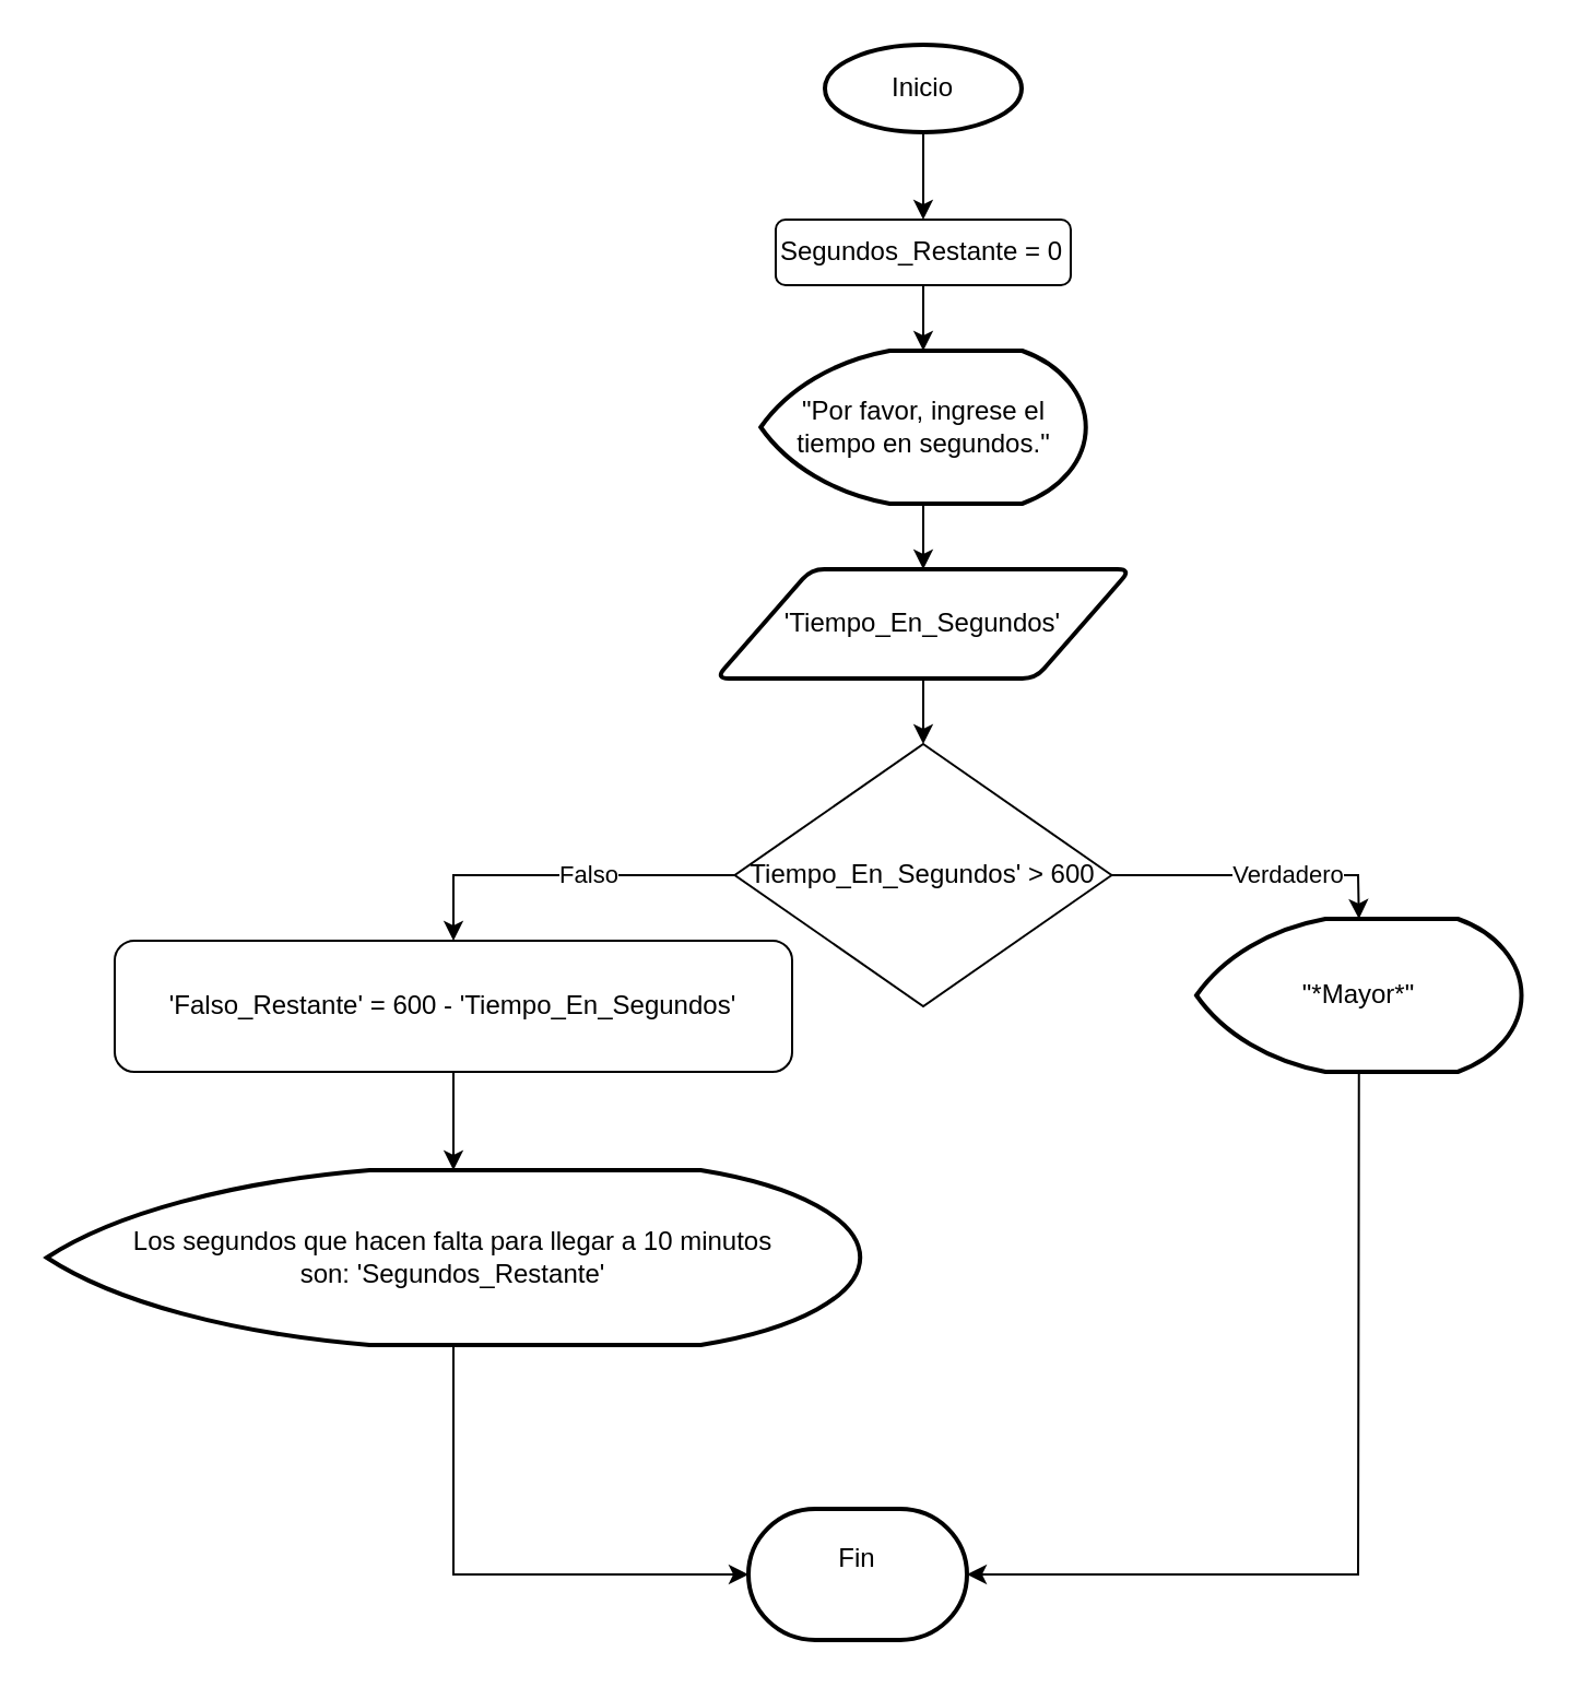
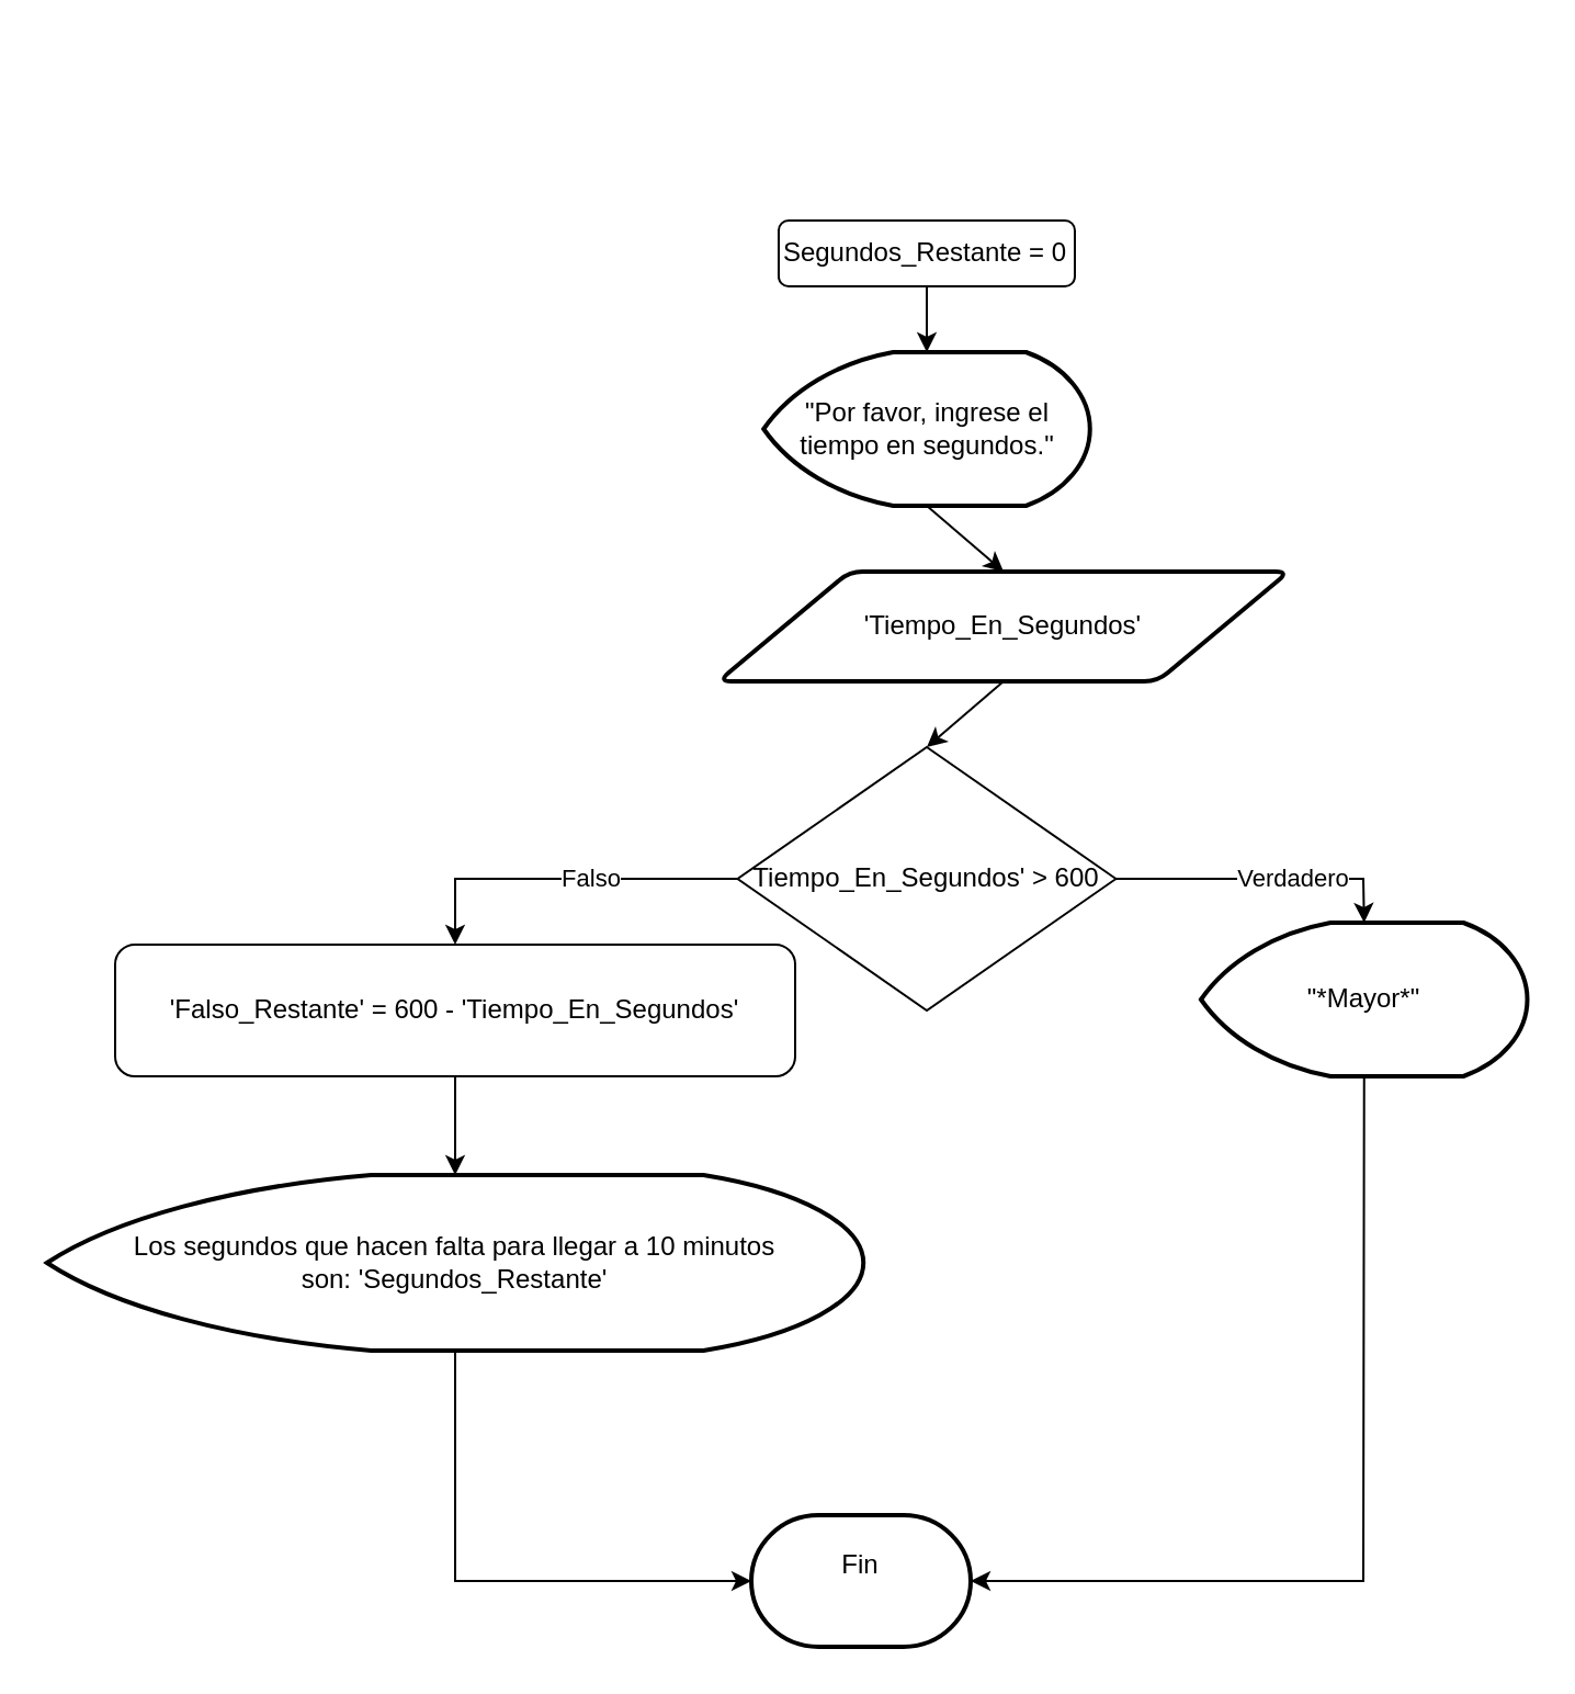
  <mxCell id="0" />
  <mxCell id="1" parent="0" />
- <mxCell id="2" style="edgeStyle=none;rounded=0;orthogonalLoop=1;jettySize=auto;html=1;" edge="1" parent="1" source="4" target="3"><mxGeometry relative="1" as="geometry"><mxPoint x="422" y="80" as="sourcePoint" /></mxGeometry></mxCell>
  <mxCell id="3" value="Segundos_Restante = 0" style="rounded=1;whiteSpace=wrap;html=1;" vertex="1" parent="1"><mxGeometry x="354.49" y="100" width="135" height="30" as="geometry" /></mxCell>
- <mxCell id="4" value="Inicio" style="strokeWidth=2;html=1;shape=mxgraph.flowchart.start_1;whiteSpace=wrap;" vertex="1" parent="1"><mxGeometry x="377" y="20" width="90" height="40" as="geometry" /></mxCell>
  <mxCell id="5" style="edgeStyle=none;rounded=0;orthogonalLoop=1;jettySize=auto;html=1;exitX=0.5;exitY=1;exitDx=0;exitDy=0;exitPerimeter=0;entryX=0.5;entryY=0;entryDx=0;entryDy=0;" edge="1" parent="1" source="6" target="8"><mxGeometry relative="1" as="geometry" /></mxCell>
  <mxCell id="6" value="&quot;Por favor, ingrese el tiempo en segundos.&quot;" style="strokeWidth=2;html=1;shape=mxgraph.flowchart.display;whiteSpace=wrap;" vertex="1" parent="1"><mxGeometry x="347.63" y="160" width="148.75" height="70" as="geometry" /></mxCell>
  <mxCell id="7" style="edgeStyle=none;rounded=0;orthogonalLoop=1;jettySize=auto;html=1;exitX=0.5;exitY=1;exitDx=0;exitDy=0;entryX=0.5;entryY=0;entryDx=0;entryDy=0;" edge="1" parent="1" source="8" target="12"><mxGeometry relative="1" as="geometry" /></mxCell>
- <mxCell id="8" value="'Tiempo_En_Segundos'" style="shape=parallelogram;html=1;strokeWidth=2;perimeter=parallelogramPerimeter;whiteSpace=wrap;rounded=1;arcSize=12;size=0.23;" vertex="1" parent="1"><mxGeometry x="327" y="260" width="190" height="50" as="geometry" /></mxCell>
+ <mxCell id="8" value="'Tiempo_En_Segundos'" style="shape=parallelogram;html=1;strokeWidth=2;perimeter=parallelogramPerimeter;whiteSpace=wrap;rounded=1;arcSize=12;size=0.23;" vertex="1" parent="1"><mxGeometry x="327" y="260" width="260" height="50" as="geometry" /></mxCell>
  <mxCell id="9" style="edgeStyle=none;rounded=0;orthogonalLoop=1;jettySize=auto;html=1;exitX=0.5;exitY=1;exitDx=0;exitDy=0;entryX=0.5;entryY=0;entryDx=0;entryDy=0;entryPerimeter=0;" edge="1" parent="1" source="3" target="6"><mxGeometry relative="1" as="geometry" /></mxCell>
  <mxCell id="10" style="edgeStyle=none;rounded=0;orthogonalLoop=1;jettySize=auto;html=1;exitX=0;exitY=0.5;exitDx=0;exitDy=0;entryX=0.5;entryY=0;entryDx=0;entryDy=0;" edge="1" parent="1" source="12" target="13"><mxGeometry relative="1" as="geometry"><mxPoint x="157" y="400" as="targetPoint" /><Array as="points"><mxPoint x="207" y="400" /></Array></mxGeometry></mxCell>
  <mxCell id="11" value="Falso" style="edgeLabel;html=1;align=center;verticalAlign=middle;resizable=0;points=[];" vertex="1" connectable="0" parent="10"><mxGeometry x="-0.156" y="-1" relative="1" as="geometry"><mxPoint as="offset" /></mxGeometry></mxCell>
  <mxCell id="12" value="Tiempo_En_Segundos' &amp;gt; 600" style="rhombus;whiteSpace=wrap;html=1;" vertex="1" parent="1"><mxGeometry x="335.75" y="340" width="172.49" height="120" as="geometry" /></mxCell>
  <mxCell id="13" value="'Falso_Restante' = 600 - 'Tiempo_En_Segundos'" style="rounded=1;whiteSpace=wrap;html=1;" vertex="1" parent="1"><mxGeometry x="52" y="430" width="310" height="60" as="geometry" /></mxCell>
  <mxCell id="14" value="&quot;*Mayor*&quot;" style="strokeWidth=2;html=1;shape=mxgraph.flowchart.display;whiteSpace=wrap;" vertex="1" parent="1"><mxGeometry x="547" y="420" width="148.75" height="70" as="geometry" /></mxCell>
  <mxCell id="15" style="edgeStyle=none;rounded=0;orthogonalLoop=1;jettySize=auto;html=1;entryX=0.545;entryY=0;entryDx=0;entryDy=0;entryPerimeter=0;" edge="1" parent="1" source="14" target="14"><mxGeometry relative="1" as="geometry" /></mxCell>
  <mxCell id="16" style="edgeStyle=none;rounded=0;orthogonalLoop=1;jettySize=auto;html=1;exitX=1;exitY=0.5;exitDx=0;exitDy=0;entryX=0.5;entryY=0;entryDx=0;entryDy=0;entryPerimeter=0;" edge="1" parent="1" source="12" target="14"><mxGeometry relative="1" as="geometry"><Array as="points"><mxPoint x="621" y="400" /></Array></mxGeometry></mxCell>
  <mxCell id="17" value="Verdadero" style="edgeLabel;html=1;align=center;verticalAlign=middle;resizable=0;points=[];" vertex="1" connectable="0" parent="16"><mxGeometry x="0.204" y="1" relative="1" as="geometry"><mxPoint as="offset" /></mxGeometry></mxCell>
  <mxCell id="18" value="Fin&lt;div&gt;&lt;br&gt;&lt;/div&gt;" style="strokeWidth=2;html=1;shape=mxgraph.flowchart.terminator;whiteSpace=wrap;" vertex="1" parent="1"><mxGeometry x="342" y="690" width="100" height="60" as="geometry" /></mxCell>
  <mxCell id="19" style="edgeStyle=none;rounded=0;orthogonalLoop=1;jettySize=auto;html=1;exitX=0.5;exitY=1;exitDx=0;exitDy=0;exitPerimeter=0;entryX=1;entryY=0.5;entryDx=0;entryDy=0;entryPerimeter=0;" edge="1" parent="1" source="14" target="18"><mxGeometry relative="1" as="geometry"><Array as="points"><mxPoint x="621" y="720" /></Array></mxGeometry></mxCell>
  <mxCell id="20" value="Los segundos que hacen falta para llegar a 10 minutos son:&amp;nbsp;'Segundos_Restante'" style="strokeWidth=2;html=1;shape=mxgraph.flowchart.display;whiteSpace=wrap;" vertex="1" parent="1"><mxGeometry x="20.91" y="535" width="372.19" height="80" as="geometry" /></mxCell>
  <mxCell id="21" style="edgeStyle=none;rounded=0;orthogonalLoop=1;jettySize=auto;html=1;exitX=0.5;exitY=1;exitDx=0;exitDy=0;entryX=0.5;entryY=0;entryDx=0;entryDy=0;entryPerimeter=0;" edge="1" parent="1" source="13" target="20"><mxGeometry relative="1" as="geometry" /></mxCell>
  <mxCell id="22" style="edgeStyle=none;rounded=0;orthogonalLoop=1;jettySize=auto;html=1;exitX=0.5;exitY=1;exitDx=0;exitDy=0;exitPerimeter=0;entryX=0;entryY=0.5;entryDx=0;entryDy=0;entryPerimeter=0;" edge="1" parent="1" source="20" target="18"><mxGeometry relative="1" as="geometry"><Array as="points"><mxPoint x="207" y="720" /></Array></mxGeometry></mxCell>
